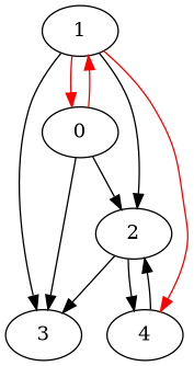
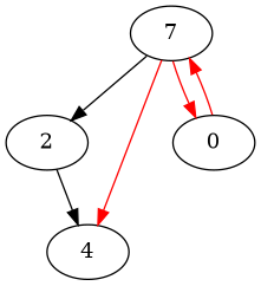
  strict digraph {
-   1
+   1 [label=7]
    2
-   3
    4
    n5 [label=0]
    1 -> 2
-   1 -> 3
    1 -> 4 [color=red]
    1 -> n5 [color=red]
-   2 -> 3
    2 -> 4
-   4 -> 2
    n5 -> 1 [color=red]
-   n5 -> 2
-   n5 -> 3
  }
